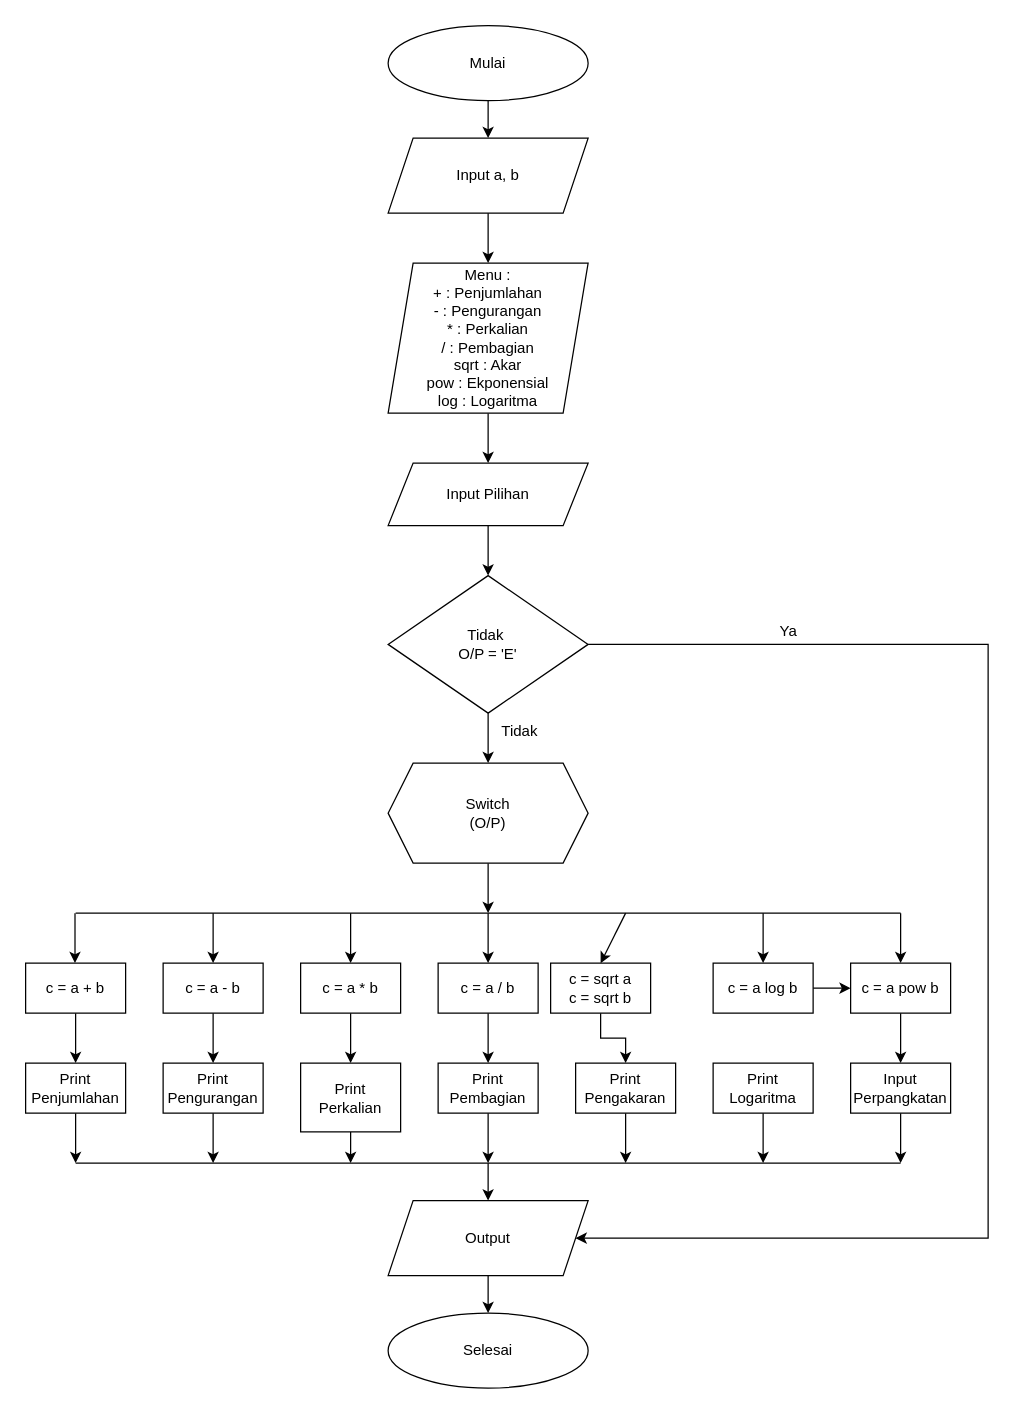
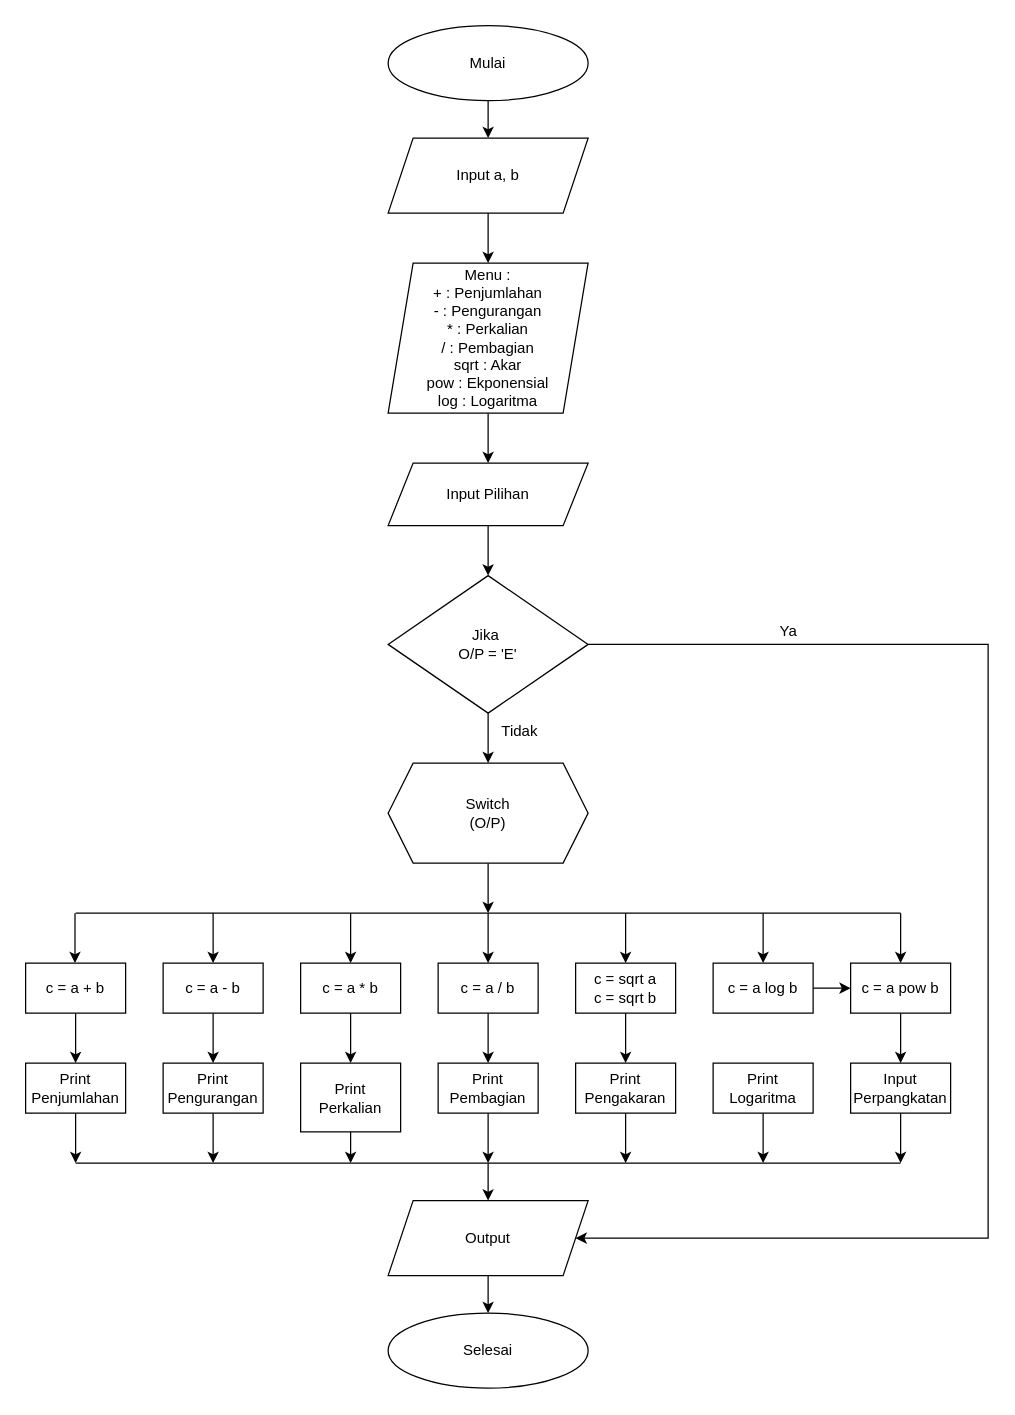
  <mxCell id="0" />
  <mxCell id="1" parent="0" />
  <mxCell id="2" value="Mulai" style="ellipse;whiteSpace=wrap;html=1;labelBackgroundColor=none;" vertex="1" parent="1"><mxGeometry x="310" y="20" width="160" height="60" as="geometry" /></mxCell>
  <mxCell id="3" value="" style="endArrow=classic;html=1;rounded=0;exitX=0.5;exitY=1;exitDx=0;exitDy=0;entryX=0.5;entryY=0;entryDx=0;entryDy=0;labelBackgroundColor=none;fontColor=default;" edge="1" parent="1" source="2" target="4"><mxGeometry width="50" height="50" relative="1" as="geometry"><mxPoint x="370" y="420" as="sourcePoint" /><mxPoint x="350" y="110" as="targetPoint" /></mxGeometry></mxCell>
  <mxCell id="4" value="Input a, b" style="shape=parallelogram;perimeter=parallelogramPerimeter;whiteSpace=wrap;html=1;fixedSize=1;labelBackgroundColor=none;" vertex="1" parent="1"><mxGeometry x="310" y="110" width="160" height="60" as="geometry" /></mxCell>
  <mxCell id="5" value="" style="endArrow=classic;html=1;rounded=0;exitX=0.5;exitY=1;exitDx=0;exitDy=0;entryX=0.5;entryY=0;entryDx=0;entryDy=0;labelBackgroundColor=none;fontColor=default;" edge="1" parent="1" source="4" target="7"><mxGeometry width="50" height="50" relative="1" as="geometry"><mxPoint x="370" y="120" as="sourcePoint" /><mxPoint x="350" y="210" as="targetPoint" /></mxGeometry></mxCell>
  <mxCell id="6" style="edgeStyle=orthogonalEdgeStyle;rounded=0;orthogonalLoop=1;jettySize=auto;html=1;exitX=0.5;exitY=1;exitDx=0;exitDy=0;entryX=0.5;entryY=0;entryDx=0;entryDy=0;labelBackgroundColor=none;fontColor=default;" edge="1" parent="1" source="7" target="9"><mxGeometry relative="1" as="geometry"><mxPoint x="350" y="390" as="targetPoint" /></mxGeometry></mxCell>
  <mxCell id="7" value="Menu :&lt;div&gt;+ : Penjumlahan&lt;/div&gt;&lt;div&gt;- : Pengurangan&lt;/div&gt;&lt;div&gt;* : Perkalian&lt;/div&gt;&lt;div&gt;/ : Pembagian&lt;/div&gt;&lt;div&gt;sqrt : Akar&lt;/div&gt;&lt;div&gt;pow : Ekponensial&lt;/div&gt;&lt;div&gt;log : Logaritma&lt;/div&gt;" style="shape=parallelogram;perimeter=parallelogramPerimeter;whiteSpace=wrap;html=1;fixedSize=1;align=center;labelBackgroundColor=none;" vertex="1" parent="1"><mxGeometry x="310" y="210" width="160" height="120" as="geometry" /></mxCell>
  <mxCell id="8" style="edgeStyle=orthogonalEdgeStyle;rounded=0;orthogonalLoop=1;jettySize=auto;html=1;entryX=0.5;entryY=0;entryDx=0;entryDy=0;labelBackgroundColor=none;fontColor=default;" edge="1" parent="1" source="9" target="12"><mxGeometry relative="1" as="geometry"><mxPoint x="350" y="460" as="targetPoint" /><Array as="points"><mxPoint x="390" y="450" /><mxPoint x="390" y="450" /></Array></mxGeometry></mxCell>
  <mxCell id="9" value="Input Pilihan" style="shape=parallelogram;perimeter=parallelogramPerimeter;whiteSpace=wrap;html=1;fixedSize=1;labelBackgroundColor=none;" vertex="1" parent="1"><mxGeometry x="310" y="370" width="160" height="50" as="geometry" /></mxCell>
  <mxCell id="10" style="edgeStyle=orthogonalEdgeStyle;rounded=0;orthogonalLoop=1;jettySize=auto;html=1;entryX=0.5;entryY=0;entryDx=0;entryDy=0;labelBackgroundColor=none;fontColor=default;" edge="1" parent="1" source="12" target="15"><mxGeometry relative="1" as="geometry"><mxPoint x="350" y="610" as="targetPoint" /><Array as="points"><mxPoint x="390" y="610" /><mxPoint x="390" y="610" /></Array></mxGeometry></mxCell>
  <mxCell id="11" style="edgeStyle=orthogonalEdgeStyle;rounded=0;orthogonalLoop=1;jettySize=auto;html=1;entryX=1;entryY=0.5;entryDx=0;entryDy=0;labelBackgroundColor=none;fontColor=default;" edge="1" parent="1" source="12" target="55"><mxGeometry relative="1" as="geometry"><mxPoint x="790" y="990" as="targetPoint" /><Array as="points"><mxPoint x="790" y="515" /><mxPoint x="790" y="990" /></Array></mxGeometry></mxCell>
- <mxCell id="12" value="Tidak&amp;nbsp;&lt;div&gt;O/P = 'E'&lt;/div&gt;" style="rhombus;whiteSpace=wrap;html=1;labelBackgroundColor=none;" vertex="1" parent="1"><mxGeometry x="310" y="460" width="160" height="110" as="geometry" /></mxCell>
+ <mxCell id="12" value="Jika&amp;nbsp;&lt;div&gt;O/P = 'E'&lt;/div&gt;" style="rhombus;whiteSpace=wrap;html=1;labelBackgroundColor=none;" vertex="1" parent="1"><mxGeometry x="310" y="460" width="160" height="110" as="geometry" /></mxCell>
  <mxCell id="13" value="Tidak" style="text;html=1;align=center;verticalAlign=middle;resizable=0;points=[];autosize=1;strokeColor=none;fillColor=none;labelBackgroundColor=none;" vertex="1" parent="1"><mxGeometry x="390" y="570" width="50" height="30" as="geometry" /></mxCell>
  <mxCell id="14" style="edgeStyle=orthogonalEdgeStyle;rounded=0;orthogonalLoop=1;jettySize=auto;html=1;labelBackgroundColor=none;fontColor=default;" edge="1" parent="1" source="15"><mxGeometry relative="1" as="geometry"><mxPoint x="390" y="730" as="targetPoint" /><Array as="points"><mxPoint x="390" y="730" /></Array></mxGeometry></mxCell>
  <mxCell id="15" value="Switch&lt;div&gt;(O/P)&lt;/div&gt;" style="shape=hexagon;perimeter=hexagonPerimeter2;whiteSpace=wrap;html=1;fixedSize=1;labelBackgroundColor=none;" vertex="1" parent="1"><mxGeometry x="310" y="610" width="160" height="80" as="geometry" /></mxCell>
  <mxCell id="16" value="Ya" style="text;html=1;align=center;verticalAlign=middle;resizable=0;points=[];autosize=1;strokeColor=none;fillColor=none;labelBackgroundColor=none;" vertex="1" parent="1"><mxGeometry x="610" y="490" width="40" height="30" as="geometry" /></mxCell>
  <mxCell id="17" value="" style="endArrow=none;html=1;rounded=0;labelBackgroundColor=none;fontColor=default;" edge="1" parent="1"><mxGeometry width="50" height="50" relative="1" as="geometry"><mxPoint x="60" y="730" as="sourcePoint" /><mxPoint x="720" y="730" as="targetPoint" /><Array as="points"><mxPoint x="390" y="730" /></Array></mxGeometry></mxCell>
  <mxCell id="18" value="" style="endArrow=classic;html=1;rounded=0;labelBackgroundColor=none;fontColor=default;" edge="1" parent="1"><mxGeometry width="50" height="50" relative="1" as="geometry"><mxPoint x="59.5" y="730" as="sourcePoint" /><mxPoint x="59.5" y="770" as="targetPoint" /></mxGeometry></mxCell>
  <mxCell id="19" style="edgeStyle=orthogonalEdgeStyle;rounded=0;orthogonalLoop=1;jettySize=auto;html=1;labelBackgroundColor=none;fontColor=default;" edge="1" parent="1" source="20"><mxGeometry relative="1" as="geometry"><mxPoint x="60" y="850" as="targetPoint" /></mxGeometry></mxCell>
  <mxCell id="20" value="c = a + b" style="rounded=0;whiteSpace=wrap;html=1;labelBackgroundColor=none;" vertex="1" parent="1"><mxGeometry x="20" y="770" width="80" height="40" as="geometry" /></mxCell>
  <mxCell id="21" style="edgeStyle=orthogonalEdgeStyle;rounded=0;orthogonalLoop=1;jettySize=auto;html=1;exitX=0.5;exitY=1;exitDx=0;exitDy=0;labelBackgroundColor=none;fontColor=default;" edge="1" parent="1" source="22"><mxGeometry relative="1" as="geometry"><mxPoint x="60" y="930" as="targetPoint" /></mxGeometry></mxCell>
  <mxCell id="22" value="Print Penjumlahan" style="rounded=0;whiteSpace=wrap;html=1;labelBackgroundColor=none;" vertex="1" parent="1"><mxGeometry x="20" y="850" width="80" height="40" as="geometry" /></mxCell>
  <mxCell id="23" value="" style="endArrow=classic;html=1;rounded=0;entryX=0.5;entryY=0;entryDx=0;entryDy=0;labelBackgroundColor=none;fontColor=default;" edge="1" parent="1" target="25"><mxGeometry width="50" height="50" relative="1" as="geometry"><mxPoint x="170" y="730" as="sourcePoint" /><mxPoint x="179.5" y="770" as="targetPoint" /><Array as="points" /></mxGeometry></mxCell>
  <mxCell id="24" style="edgeStyle=orthogonalEdgeStyle;rounded=0;orthogonalLoop=1;jettySize=auto;html=1;entryX=0.5;entryY=0;entryDx=0;entryDy=0;labelBackgroundColor=none;fontColor=default;" edge="1" parent="1" source="25" target="27"><mxGeometry relative="1" as="geometry" /></mxCell>
  <mxCell id="25" value="c = a - b" style="rounded=0;whiteSpace=wrap;html=1;labelBackgroundColor=none;" vertex="1" parent="1"><mxGeometry x="130" y="770" width="80" height="40" as="geometry" /></mxCell>
  <mxCell id="26" style="edgeStyle=orthogonalEdgeStyle;rounded=0;orthogonalLoop=1;jettySize=auto;html=1;labelBackgroundColor=none;fontColor=default;" edge="1" parent="1" source="27"><mxGeometry relative="1" as="geometry"><mxPoint x="170" y="930" as="targetPoint" /></mxGeometry></mxCell>
  <mxCell id="27" value="Print Pengurangan" style="rounded=0;whiteSpace=wrap;html=1;labelBackgroundColor=none;" vertex="1" parent="1"><mxGeometry x="130" y="850" width="80" height="40" as="geometry" /></mxCell>
  <mxCell id="28" style="edgeStyle=orthogonalEdgeStyle;rounded=0;orthogonalLoop=1;jettySize=auto;html=1;labelBackgroundColor=none;fontColor=default;" edge="1" parent="1" source="29"><mxGeometry relative="1" as="geometry"><mxPoint x="280" y="930" as="targetPoint" /></mxGeometry></mxCell>
  <mxCell id="29" value="Print Perkalian" style="rounded=0;whiteSpace=wrap;html=1;labelBackgroundColor=none;" vertex="1" parent="1"><mxGeometry x="240" y="850" width="80" height="55" as="geometry" /></mxCell>
  <mxCell id="30" style="edgeStyle=orthogonalEdgeStyle;rounded=0;orthogonalLoop=1;jettySize=auto;html=1;exitX=0.5;exitY=1;exitDx=0;exitDy=0;labelBackgroundColor=none;fontColor=default;" edge="1" parent="1" source="31"><mxGeometry relative="1" as="geometry"><mxPoint x="390" y="930" as="targetPoint" /></mxGeometry></mxCell>
  <mxCell id="31" value="Print Pembagian" style="rounded=0;whiteSpace=wrap;html=1;labelBackgroundColor=none;" vertex="1" parent="1"><mxGeometry x="350" y="850" width="80" height="40" as="geometry" /></mxCell>
  <mxCell id="32" style="edgeStyle=orthogonalEdgeStyle;rounded=0;orthogonalLoop=1;jettySize=auto;html=1;labelBackgroundColor=none;fontColor=default;" edge="1" parent="1" source="33"><mxGeometry relative="1" as="geometry"><mxPoint x="500" y="930" as="targetPoint" /></mxGeometry></mxCell>
  <mxCell id="33" value="Print Pengakaran" style="rounded=0;whiteSpace=wrap;html=1;labelBackgroundColor=none;" vertex="1" parent="1"><mxGeometry x="460" y="850" width="80" height="40" as="geometry" /></mxCell>
  <mxCell id="34" style="edgeStyle=orthogonalEdgeStyle;rounded=0;orthogonalLoop=1;jettySize=auto;html=1;exitX=0.5;exitY=1;exitDx=0;exitDy=0;labelBackgroundColor=none;fontColor=default;" edge="1" parent="1" source="35"><mxGeometry relative="1" as="geometry"><mxPoint x="610" y="930" as="targetPoint" /></mxGeometry></mxCell>
  <mxCell id="35" value="Print Logaritma" style="rounded=0;whiteSpace=wrap;html=1;labelBackgroundColor=none;" vertex="1" parent="1"><mxGeometry x="570" y="850" width="80" height="40" as="geometry" /></mxCell>
  <mxCell id="36" style="edgeStyle=orthogonalEdgeStyle;rounded=0;orthogonalLoop=1;jettySize=auto;html=1;entryX=0.5;entryY=0;entryDx=0;entryDy=0;labelBackgroundColor=none;fontColor=default;" edge="1" parent="1" source="37" target="29"><mxGeometry relative="1" as="geometry" /></mxCell>
  <mxCell id="37" value="c = a * b" style="rounded=0;whiteSpace=wrap;html=1;labelBackgroundColor=none;" vertex="1" parent="1"><mxGeometry x="240" y="770" width="80" height="40" as="geometry" /></mxCell>
  <mxCell id="38" style="edgeStyle=orthogonalEdgeStyle;rounded=0;orthogonalLoop=1;jettySize=auto;html=1;entryX=0.5;entryY=0;entryDx=0;entryDy=0;labelBackgroundColor=none;fontColor=default;" edge="1" parent="1" source="39" target="31"><mxGeometry relative="1" as="geometry" /></mxCell>
  <mxCell id="39" value="c = a / b" style="rounded=0;whiteSpace=wrap;html=1;labelBackgroundColor=none;" vertex="1" parent="1"><mxGeometry x="350" y="770" width="80" height="40" as="geometry" /></mxCell>
  <mxCell id="40" style="edgeStyle=orthogonalEdgeStyle;rounded=0;orthogonalLoop=1;jettySize=auto;html=1;entryX=0.5;entryY=0;entryDx=0;entryDy=0;labelBackgroundColor=none;fontColor=default;" edge="1" parent="1" source="41" target="33"><mxGeometry relative="1" as="geometry" /></mxCell>
- <mxCell id="41" value="c = sqrt a&lt;div&gt;c = sqrt b&lt;/div&gt;" style="rounded=0;whiteSpace=wrap;html=1;labelBackgroundColor=none;" vertex="1" parent="1"><mxGeometry x="440" y="770" width="80" height="40" as="geometry" /></mxCell>
+ <mxCell id="41" value="c = sqrt a&lt;div&gt;c = sqrt b&lt;/div&gt;" style="rounded=0;whiteSpace=wrap;html=1;labelBackgroundColor=none;" vertex="1" parent="1"><mxGeometry x="460" y="770" width="80" height="40" as="geometry" /></mxCell>
  <mxCell id="42" style="edgeStyle=orthogonalEdgeStyle;rounded=0;orthogonalLoop=1;jettySize=auto;html=1;labelBackgroundColor=none;fontColor=default;" edge="1" parent="1" source="43" target="45"><mxGeometry relative="1" as="geometry" /></mxCell>
  <mxCell id="43" value="c = a log b" style="rounded=0;whiteSpace=wrap;html=1;labelBackgroundColor=none;" vertex="1" parent="1"><mxGeometry x="570" y="770" width="80" height="40" as="geometry" /></mxCell>
  <mxCell id="44" style="edgeStyle=orthogonalEdgeStyle;rounded=0;orthogonalLoop=1;jettySize=auto;html=1;entryX=0.5;entryY=0;entryDx=0;entryDy=0;labelBackgroundColor=none;fontColor=default;" edge="1" parent="1" source="45" target="47"><mxGeometry relative="1" as="geometry" /></mxCell>
  <mxCell id="45" value="c = a pow b" style="rounded=0;whiteSpace=wrap;html=1;labelBackgroundColor=none;" vertex="1" parent="1"><mxGeometry x="680" y="770" width="80" height="40" as="geometry" /></mxCell>
  <mxCell id="46" style="edgeStyle=orthogonalEdgeStyle;rounded=0;orthogonalLoop=1;jettySize=auto;html=1;labelBackgroundColor=none;fontColor=default;" edge="1" parent="1" source="47"><mxGeometry relative="1" as="geometry"><mxPoint x="720" y="930" as="targetPoint" /></mxGeometry></mxCell>
  <mxCell id="47" value="Input Perpangkatan" style="rounded=0;whiteSpace=wrap;html=1;labelBackgroundColor=none;" vertex="1" parent="1"><mxGeometry x="680" y="850" width="80" height="40" as="geometry" /></mxCell>
  <mxCell id="48" value="" style="endArrow=classic;html=1;rounded=0;entryX=0.5;entryY=0;entryDx=0;entryDy=0;labelBackgroundColor=none;fontColor=default;" edge="1" parent="1" target="37"><mxGeometry width="50" height="50" relative="1" as="geometry"><mxPoint x="280" y="730" as="sourcePoint" /><mxPoint x="270" y="790" as="targetPoint" /><Array as="points" /></mxGeometry></mxCell>
  <mxCell id="49" value="" style="endArrow=classic;html=1;rounded=0;labelBackgroundColor=none;fontColor=default;" edge="1" parent="1"><mxGeometry width="50" height="50" relative="1" as="geometry"><mxPoint x="390" y="730" as="sourcePoint" /><mxPoint x="390" y="770" as="targetPoint" /><Array as="points" /></mxGeometry></mxCell>
  <mxCell id="50" value="" style="endArrow=classic;html=1;rounded=0;entryX=0.5;entryY=0;entryDx=0;entryDy=0;labelBackgroundColor=none;fontColor=default;" edge="1" parent="1" target="41"><mxGeometry width="50" height="50" relative="1" as="geometry"><mxPoint x="500" y="730" as="sourcePoint" /><mxPoint x="530" y="780" as="targetPoint" /><Array as="points" /></mxGeometry></mxCell>
  <mxCell id="51" value="" style="endArrow=classic;html=1;rounded=0;entryX=0.5;entryY=0;entryDx=0;entryDy=0;labelBackgroundColor=none;fontColor=default;" edge="1" parent="1" target="43"><mxGeometry width="50" height="50" relative="1" as="geometry"><mxPoint x="610" y="730" as="sourcePoint" /><mxPoint x="590" y="780" as="targetPoint" /><Array as="points" /></mxGeometry></mxCell>
  <mxCell id="52" value="" style="endArrow=classic;html=1;rounded=0;entryX=0.5;entryY=0;entryDx=0;entryDy=0;labelBackgroundColor=none;fontColor=default;" edge="1" parent="1" target="45"><mxGeometry width="50" height="50" relative="1" as="geometry"><mxPoint x="720" y="730" as="sourcePoint" /><mxPoint x="700" y="780" as="targetPoint" /><Array as="points" /></mxGeometry></mxCell>
  <mxCell id="53" value="" style="endArrow=none;html=1;rounded=0;labelBackgroundColor=none;fontColor=default;" edge="1" parent="1"><mxGeometry width="50" height="50" relative="1" as="geometry"><mxPoint x="60" y="930" as="sourcePoint" /><mxPoint x="720" y="930" as="targetPoint" /><Array as="points"><mxPoint x="390" y="930" /></Array></mxGeometry></mxCell>
  <mxCell id="54" style="edgeStyle=orthogonalEdgeStyle;rounded=0;orthogonalLoop=1;jettySize=auto;html=1;labelBackgroundColor=none;fontColor=default;" edge="1" parent="1" source="55"><mxGeometry relative="1" as="geometry"><mxPoint x="390" y="1050" as="targetPoint" /></mxGeometry></mxCell>
  <mxCell id="55" value="Output" style="shape=parallelogram;perimeter=parallelogramPerimeter;whiteSpace=wrap;html=1;fixedSize=1;labelBackgroundColor=none;" vertex="1" parent="1"><mxGeometry x="310" y="960" width="160" height="60" as="geometry" /></mxCell>
  <mxCell id="56" style="edgeStyle=orthogonalEdgeStyle;rounded=0;orthogonalLoop=1;jettySize=auto;html=1;exitX=0.5;exitY=1;exitDx=0;exitDy=0;labelBackgroundColor=none;fontColor=default;" edge="1" parent="1"><mxGeometry relative="1" as="geometry"><mxPoint x="390" y="960" as="targetPoint" /><mxPoint x="390" y="940" as="sourcePoint" /><Array as="points"><mxPoint x="390" y="930" /><mxPoint x="390" y="930" /></Array></mxGeometry></mxCell>
  <mxCell id="57" value="Selesai" style="ellipse;whiteSpace=wrap;html=1;labelBackgroundColor=none;" vertex="1" parent="1"><mxGeometry x="310" y="1050" width="160" height="60" as="geometry" /></mxCell>
